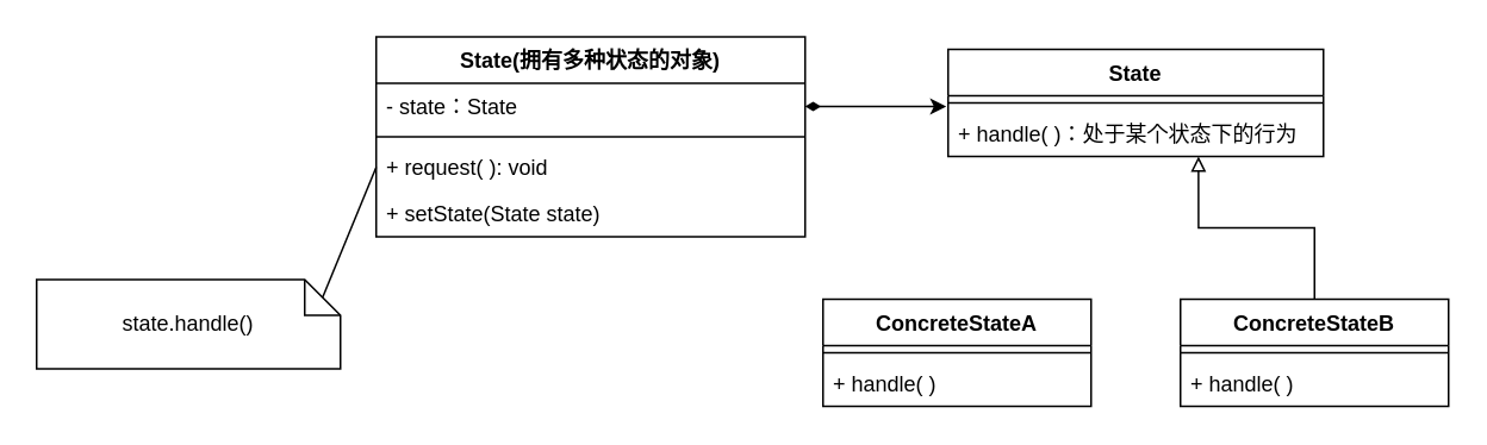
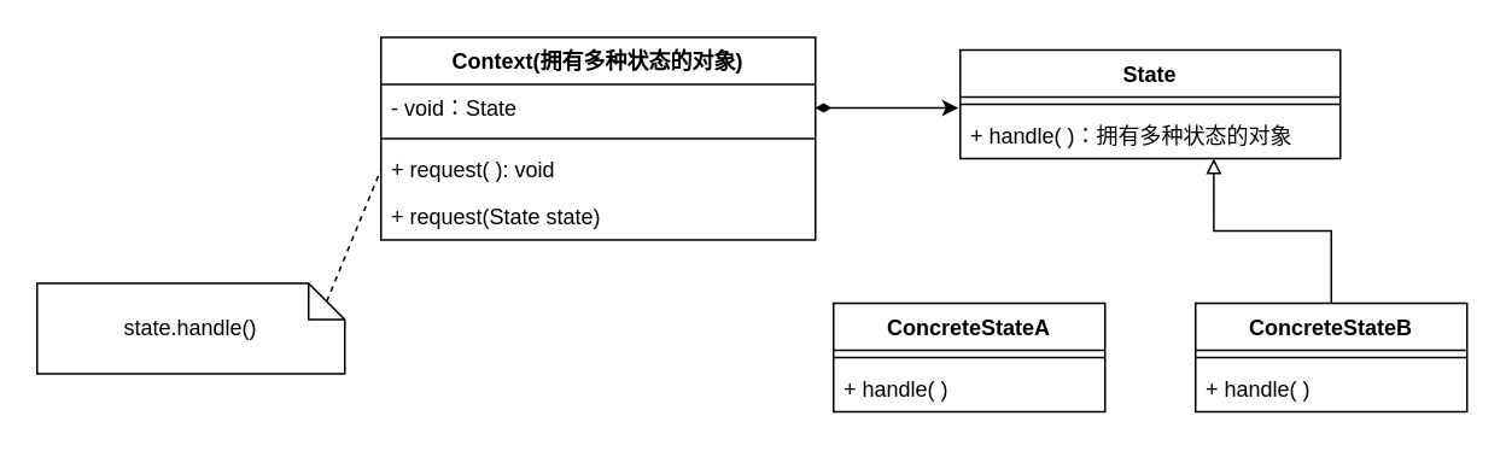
  <mxCell id="0" />
  <mxCell id="1" parent="0" />
- <mxCell id="2" value="State(拥有多种状态的对象)" style="swimlane;fontStyle=1;align=center;verticalAlign=top;childLayout=stackLayout;horizontal=1;startSize=26;horizontalStack=0;resizeParent=1;resizeParentMax=0;resizeLast=0;collapsible=1;marginBottom=0;" vertex="1" parent="1"><mxGeometry x="210" y="20" width="240" height="112" as="geometry" /></mxCell>
- <mxCell id="3" value="- state：State" style="text;strokeColor=none;fillColor=none;align=left;verticalAlign=top;spacingLeft=4;spacingRight=4;overflow=hidden;rotatable=0;points=[[0,0.5],[1,0.5]];portConstraint=eastwest;" vertex="1" parent="2"><mxGeometry y="26" width="240" height="26" as="geometry" /></mxCell>
+ <mxCell id="2" value="Context(拥有多种状态的对象)" style="swimlane;fontStyle=1;align=center;verticalAlign=top;childLayout=stackLayout;horizontal=1;startSize=26;horizontalStack=0;resizeParent=1;resizeParentMax=0;resizeLast=0;collapsible=1;marginBottom=0;" vertex="1" parent="1"><mxGeometry x="210" y="20" width="240" height="112" as="geometry" /></mxCell>
+ <mxCell id="3" value="- void：State" style="text;strokeColor=none;fillColor=none;align=left;verticalAlign=top;spacingLeft=4;spacingRight=4;overflow=hidden;rotatable=0;points=[[0,0.5],[1,0.5]];portConstraint=eastwest;" vertex="1" parent="2"><mxGeometry y="26" width="240" height="26" as="geometry" /></mxCell>
  <mxCell id="4" value="" style="line;strokeWidth=1;fillColor=none;align=left;verticalAlign=middle;spacingTop=-1;spacingLeft=3;spacingRight=3;rotatable=0;labelPosition=right;points=[];portConstraint=eastwest;" vertex="1" parent="2"><mxGeometry y="52" width="240" height="8" as="geometry" /></mxCell>
  <mxCell id="5" value="+ request( ): void" style="text;strokeColor=none;fillColor=none;align=left;verticalAlign=top;spacingLeft=4;spacingRight=4;overflow=hidden;rotatable=0;points=[[0,0.5],[1,0.5]];portConstraint=eastwest;" vertex="1" parent="2"><mxGeometry y="60" width="240" height="26" as="geometry" /></mxCell>
- <mxCell id="6" value="+ setState(State state)" style="text;strokeColor=none;fillColor=none;align=left;verticalAlign=top;spacingLeft=4;spacingRight=4;overflow=hidden;rotatable=0;points=[[0,0.5],[1,0.5]];portConstraint=eastwest;" vertex="1" parent="2"><mxGeometry y="86" width="240" height="26" as="geometry" /></mxCell>
+ <mxCell id="6" value="+ request(State state)" style="text;strokeColor=none;fillColor=none;align=left;verticalAlign=top;spacingLeft=4;spacingRight=4;overflow=hidden;rotatable=0;points=[[0,0.5],[1,0.5]];portConstraint=eastwest;" vertex="1" parent="2"><mxGeometry y="86" width="240" height="26" as="geometry" /></mxCell>
  <mxCell id="7" value="State" style="swimlane;fontStyle=1;align=center;verticalAlign=top;childLayout=stackLayout;horizontal=1;startSize=26;horizontalStack=0;resizeParent=1;resizeParentMax=0;resizeLast=0;collapsible=1;marginBottom=0;" vertex="1" parent="1"><mxGeometry x="530" y="27" width="210" height="60" as="geometry" /></mxCell>
  <mxCell id="8" value="" style="line;strokeWidth=1;fillColor=none;align=left;verticalAlign=middle;spacingTop=-1;spacingLeft=3;spacingRight=3;rotatable=0;labelPosition=right;points=[];portConstraint=eastwest;" vertex="1" parent="7"><mxGeometry y="26" width="210" height="8" as="geometry" /></mxCell>
- <mxCell id="9" value="+ handle( )：处于某个状态下的行为" style="text;strokeColor=none;fillColor=none;align=left;verticalAlign=top;spacingLeft=4;spacingRight=4;overflow=hidden;rotatable=0;points=[[0,0.5],[1,0.5]];portConstraint=eastwest;" vertex="1" parent="7"><mxGeometry y="34" width="210" height="26" as="geometry" /></mxCell>
+ <mxCell id="9" value="+ handle( )：拥有多种状态的对象" style="text;strokeColor=none;fillColor=none;align=left;verticalAlign=top;spacingLeft=4;spacingRight=4;overflow=hidden;rotatable=0;points=[[0,0.5],[1,0.5]];portConstraint=eastwest;" vertex="1" parent="7"><mxGeometry y="34" width="210" height="26" as="geometry" /></mxCell>
  <mxCell id="10" value="ConcreteStateA" style="swimlane;fontStyle=1;align=center;verticalAlign=top;childLayout=stackLayout;horizontal=1;startSize=26;horizontalStack=0;resizeParent=1;resizeParentMax=0;resizeLast=0;collapsible=1;marginBottom=0;" vertex="1" parent="1"><mxGeometry x="460" y="167" width="150" height="60" as="geometry" /></mxCell>
  <mxCell id="11" value="" style="line;strokeWidth=1;fillColor=none;align=left;verticalAlign=middle;spacingTop=-1;spacingLeft=3;spacingRight=3;rotatable=0;labelPosition=right;points=[];portConstraint=eastwest;" vertex="1" parent="10"><mxGeometry y="26" width="150" height="8" as="geometry" /></mxCell>
  <mxCell id="12" value="+ handle( )" style="text;strokeColor=none;fillColor=none;align=left;verticalAlign=top;spacingLeft=4;spacingRight=4;overflow=hidden;rotatable=0;points=[[0,0.5],[1,0.5]];portConstraint=eastwest;" vertex="1" parent="10"><mxGeometry y="34" width="150" height="26" as="geometry" /></mxCell>
  <mxCell id="13" style="edgeStyle=orthogonalEdgeStyle;rounded=0;orthogonalLoop=1;jettySize=auto;html=1;exitX=0.5;exitY=0;exitDx=0;exitDy=0;entryX=0.667;entryY=1;entryDx=0;entryDy=0;entryPerimeter=0;endArrow=block;endFill=0;" edge="1" parent="1" source="14" target="9"><mxGeometry relative="1" as="geometry" /></mxCell>
  <mxCell id="14" value="ConcreteStateB" style="swimlane;fontStyle=1;align=center;verticalAlign=top;childLayout=stackLayout;horizontal=1;startSize=26;horizontalStack=0;resizeParent=1;resizeParentMax=0;resizeLast=0;collapsible=1;marginBottom=0;" vertex="1" parent="1"><mxGeometry x="660" y="167" width="150" height="60" as="geometry" /></mxCell>
  <mxCell id="15" value="" style="line;strokeWidth=1;fillColor=none;align=left;verticalAlign=middle;spacingTop=-1;spacingLeft=3;spacingRight=3;rotatable=0;labelPosition=right;points=[];portConstraint=eastwest;" vertex="1" parent="14"><mxGeometry y="26" width="150" height="8" as="geometry" /></mxCell>
  <mxCell id="16" value="+ handle( )" style="text;strokeColor=none;fillColor=none;align=left;verticalAlign=top;spacingLeft=4;spacingRight=4;overflow=hidden;rotatable=0;points=[[0,0.5],[1,0.5]];portConstraint=eastwest;" vertex="1" parent="14"><mxGeometry y="34" width="150" height="26" as="geometry" /></mxCell>
  <mxCell id="17" style="edgeStyle=orthogonalEdgeStyle;rounded=0;orthogonalLoop=1;jettySize=auto;html=1;exitX=1;exitY=0.5;exitDx=0;exitDy=0;entryX=-0.005;entryY=-0.077;entryDx=0;entryDy=0;entryPerimeter=0;endArrow=classic;endFill=1;startArrow=diamondThin;startFill=1;" edge="1" parent="1" source="3" target="9"><mxGeometry relative="1" as="geometry" /></mxCell>
  <mxCell id="18" value="state.handle()" style="shape=note;size=20;whiteSpace=wrap;html=1;" vertex="1" parent="1"><mxGeometry x="20" y="156" width="170" height="50" as="geometry" /></mxCell>
- <mxCell id="19" value="" style="endArrow=none;html=1;exitX=0;exitY=0;exitDx=160;exitDy=10;exitPerimeter=0;entryX=0;entryY=0.5;entryDx=0;entryDy=0;dashed=0;" edge="1" parent="1" source="18" target="5"><mxGeometry width="50" height="50" relative="1" as="geometry"><mxPoint x="240" y="247" as="sourcePoint" /><mxPoint x="290" y="197" as="targetPoint" /></mxGeometry></mxCell>
+ <mxCell id="19" value="" style="endArrow=none;html=1;exitX=0;exitY=0;exitDx=160;exitDy=10;exitPerimeter=0;entryX=0;entryY=0.5;entryDx=0;entryDy=0;dashed=1;" edge="1" parent="1" source="18" target="5"><mxGeometry width="50" height="50" relative="1" as="geometry"><mxPoint x="240" y="247" as="sourcePoint" /><mxPoint x="290" y="197" as="targetPoint" /></mxGeometry></mxCell>
